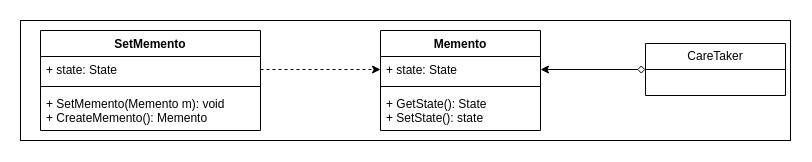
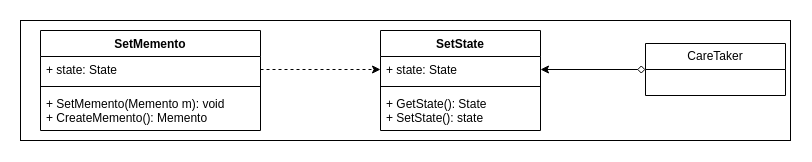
  <mxCell id="0" />
  <mxCell id="1" parent="0" />
  <mxCell id="2" value="" style="rounded=0;whiteSpace=wrap;html=1;" vertex="1" parent="1"><mxGeometry x="20" y="20" width="770" height="120" as="geometry" /></mxCell>
  <mxCell id="3" value="SetMemento" style="swimlane;fontStyle=1;align=center;verticalAlign=top;childLayout=stackLayout;horizontal=1;startSize=26;horizontalStack=0;resizeParent=1;resizeParentMax=0;resizeLast=0;collapsible=1;marginBottom=0;whiteSpace=wrap;html=1;" vertex="1" parent="1"><mxGeometry x="40" y="30" width="220" height="100" as="geometry" /></mxCell>
  <mxCell id="4" value="+ state: State" style="text;strokeColor=none;fillColor=none;align=left;verticalAlign=top;spacingLeft=4;spacingRight=4;overflow=hidden;rotatable=0;points=[[0,0.5],[1,0.5]];portConstraint=eastwest;whiteSpace=wrap;html=1;" vertex="1" parent="3"><mxGeometry y="26" width="220" height="26" as="geometry" /></mxCell>
  <mxCell id="5" value="" style="line;strokeWidth=1;fillColor=none;align=left;verticalAlign=middle;spacingTop=-1;spacingLeft=3;spacingRight=3;rotatable=0;labelPosition=right;points=[];portConstraint=eastwest;strokeColor=inherit;" vertex="1" parent="3"><mxGeometry y="52" width="220" height="8" as="geometry" /></mxCell>
  <mxCell id="6" value="+ SetMemento(Memento m): void&lt;br&gt;+ CreateMemento(): Memento" style="text;strokeColor=none;fillColor=none;align=left;verticalAlign=top;spacingLeft=4;spacingRight=4;overflow=hidden;rotatable=0;points=[[0,0.5],[1,0.5]];portConstraint=eastwest;whiteSpace=wrap;html=1;" vertex="1" parent="3"><mxGeometry y="60" width="220" height="40" as="geometry" /></mxCell>
- <mxCell id="7" value="Memento" style="swimlane;fontStyle=1;align=center;verticalAlign=top;childLayout=stackLayout;horizontal=1;startSize=26;horizontalStack=0;resizeParent=1;resizeParentMax=0;resizeLast=0;collapsible=1;marginBottom=0;whiteSpace=wrap;html=1;" vertex="1" parent="1"><mxGeometry x="380" y="30" width="160" height="100" as="geometry" /></mxCell>
+ <mxCell id="7" value="SetState" style="swimlane;fontStyle=1;align=center;verticalAlign=top;childLayout=stackLayout;horizontal=1;startSize=26;horizontalStack=0;resizeParent=1;resizeParentMax=0;resizeLast=0;collapsible=1;marginBottom=0;whiteSpace=wrap;html=1;" vertex="1" parent="1"><mxGeometry x="380" y="30" width="160" height="100" as="geometry" /></mxCell>
  <mxCell id="8" value="+ state: State" style="text;strokeColor=none;fillColor=none;align=left;verticalAlign=top;spacingLeft=4;spacingRight=4;overflow=hidden;rotatable=0;points=[[0,0.5],[1,0.5]];portConstraint=eastwest;whiteSpace=wrap;html=1;" vertex="1" parent="7"><mxGeometry y="26" width="160" height="26" as="geometry" /></mxCell>
  <mxCell id="9" value="" style="line;strokeWidth=1;fillColor=none;align=left;verticalAlign=middle;spacingTop=-1;spacingLeft=3;spacingRight=3;rotatable=0;labelPosition=right;points=[];portConstraint=eastwest;strokeColor=inherit;" vertex="1" parent="7"><mxGeometry y="52" width="160" height="8" as="geometry" /></mxCell>
  <mxCell id="10" value="+ GetState(): State&lt;br&gt;+ SetState(): state" style="text;strokeColor=none;fillColor=none;align=left;verticalAlign=top;spacingLeft=4;spacingRight=4;overflow=hidden;rotatable=0;points=[[0,0.5],[1,0.5]];portConstraint=eastwest;whiteSpace=wrap;html=1;" vertex="1" parent="7"><mxGeometry y="60" width="160" height="40" as="geometry" /></mxCell>
  <mxCell id="11" style="edgeStyle=orthogonalEdgeStyle;rounded=0;orthogonalLoop=1;jettySize=auto;html=1;exitX=0;exitY=0.5;exitDx=0;exitDy=0;entryX=1;entryY=0.5;entryDx=0;entryDy=0;startArrow=diamond;startFill=0;" edge="1" parent="1" source="12" target="8"><mxGeometry relative="1" as="geometry" /></mxCell>
  <mxCell id="12" value="CareTaker" style="swimlane;fontStyle=0;childLayout=stackLayout;horizontal=1;startSize=26;fillColor=none;horizontalStack=0;resizeParent=1;resizeParentMax=0;resizeLast=0;collapsible=1;marginBottom=0;whiteSpace=wrap;html=1;" vertex="1" parent="1"><mxGeometry x="645" y="43" width="140" height="52" as="geometry" /></mxCell>
  <mxCell id="13" style="edgeStyle=orthogonalEdgeStyle;rounded=0;orthogonalLoop=1;jettySize=auto;html=1;exitX=1;exitY=0.5;exitDx=0;exitDy=0;entryX=0;entryY=0.5;entryDx=0;entryDy=0;dashed=1;" edge="1" parent="1" source="4" target="8"><mxGeometry relative="1" as="geometry" /></mxCell>
